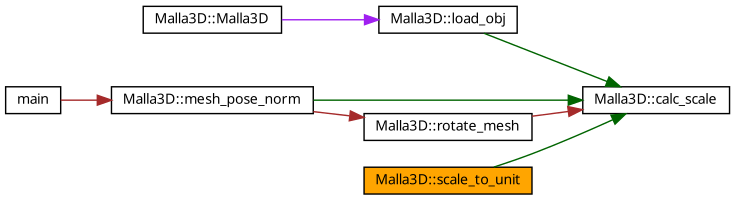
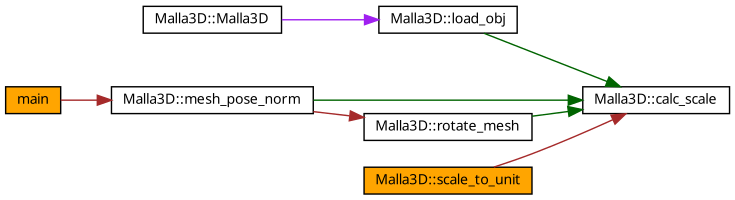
  digraph {
    fontname="Noto Sans"
    rankdir=RL
    node [color=black fillcolor=white fontname="Noto Sans" fontsize=10 shape=record style=filled]
    edge [color=darkgreen dir=back fontname="Noto Sans" fontsize=10 labelfontname=Helvetica labelfontsize=10 style=solid]
    n1 [fontcolor=black height=0.2 label="Malla3D::calc_scale" width=0.4]
    n2 [height=0.2 label="Malla3D::load_obj" width=0.4]
    n3 [height=0.2 label="Malla3D::mesh_pose_norm" width=0.4]
    n4 [height=0.2 label="Malla3D::rotate_mesh" width=0.4]
    n5 [fillcolor=orange height=0.2 label="Malla3D::scale_to_unit" width=0.4]
    n6 [height=0.2 label="Malla3D::Malla3D" width=0.4]
-   n7 [height=0.2 label=main width=0.4]
+   n7 [fillcolor=orange height=0.2 label=main width=0.4]
    n1 -> n2
    n1 -> n3
-   n1 -> n4 [color=brown]
-   n1 -> n5
+   n1 -> n4
+   n1 -> n5 [color=brown]
    n2 -> n6 [color=purple]
    n3 -> n7 [color=brown]
    n4 -> n3 [color=brown]
  }
